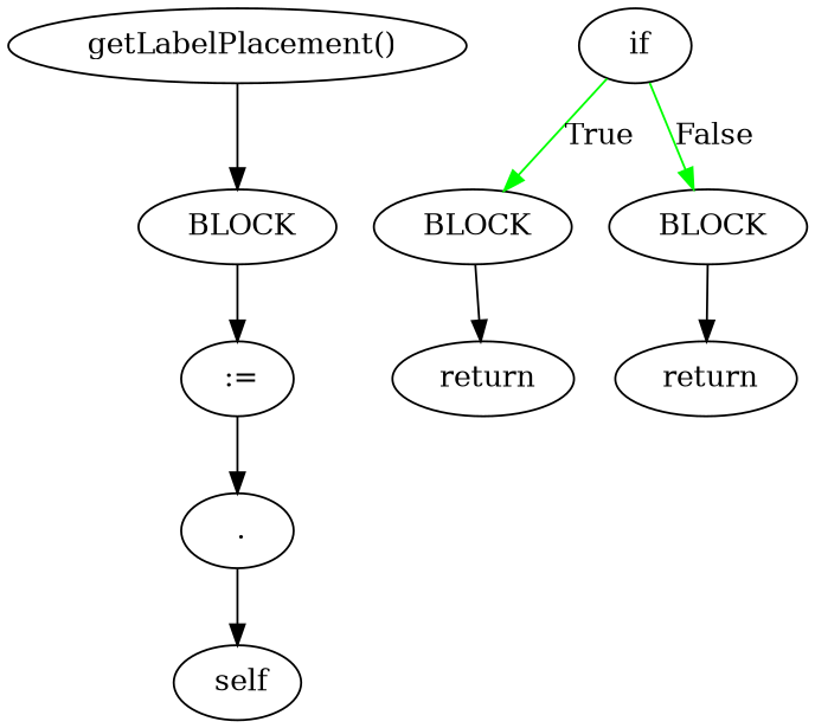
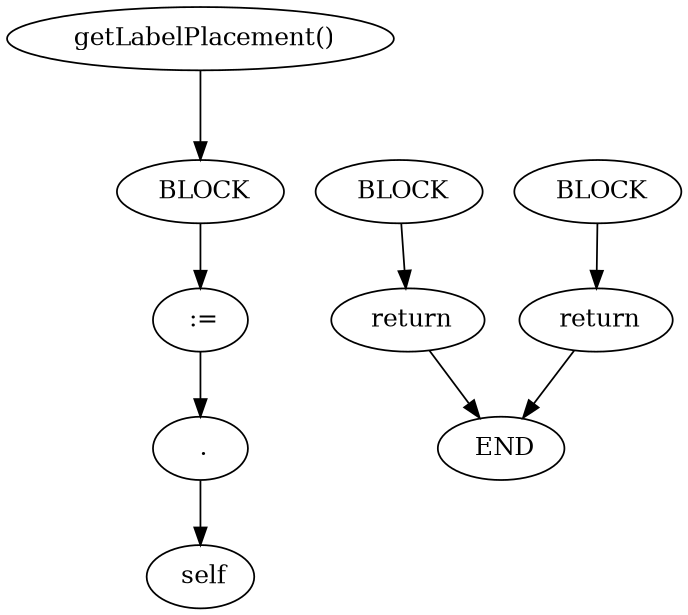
  digraph {
    edge [color=black]
    n1 [label=" getLabelPlacement()"]
    n2 [label=" BLOCK"]
    n3 [label=" :="]
    n4 [label=" ."]
    n5 [label=" self"]
-   n6 [label=" if"]
    n7 [label=" BLOCK"]
    n8 [label=" BLOCK"]
    n9 [label=" return"]
    n10 [label=" return"]
+   n11 [label=" END"]
    n1 -> n2
    n2 -> n3
    n3 -> n4
    n4 -> n5
-   n6 -> n7 [color=green label=True]
-   n6 -> n8 [color=green label=False]
    n7 -> n9
    n8 -> n10
+   n9 -> n11
+   n10 -> n11
  }
